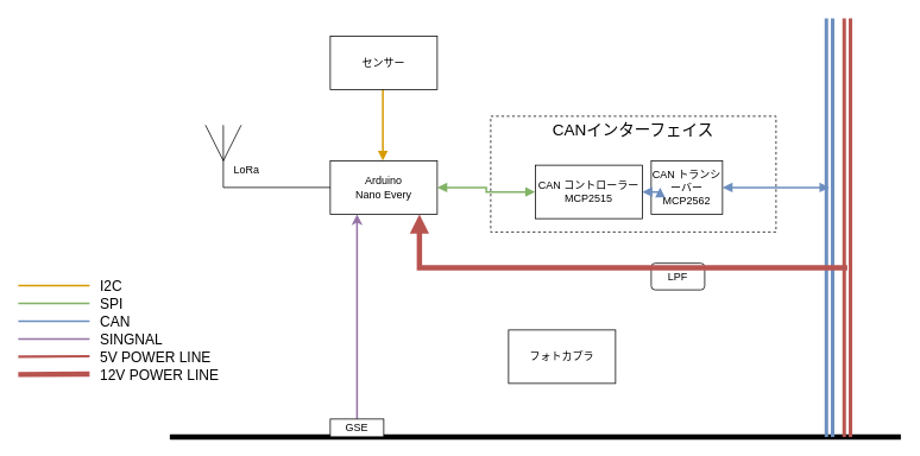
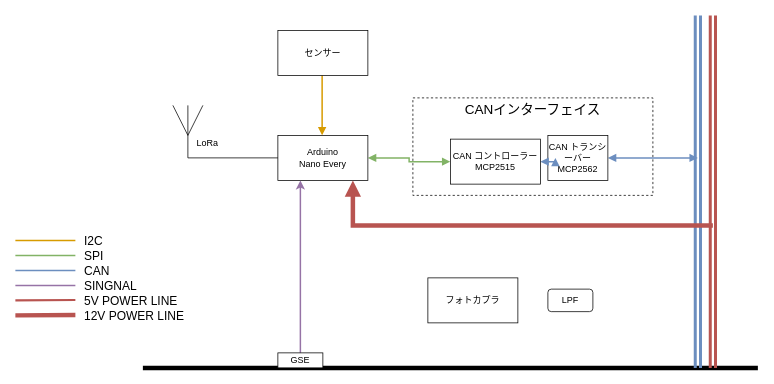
  <mxCell id="0" />
  <mxCell id="1" parent="0" />
  <mxCell id="2" value="" style="endArrow=none;html=1;rounded=0;strokeWidth=6;" edge="1" parent="1"><mxGeometry width="50" height="50" relative="1" as="geometry"><mxPoint x="190" y="490" as="sourcePoint" /><mxPoint x="1010" y="490" as="targetPoint" /></mxGeometry></mxCell>
  <mxCell id="3" value="" style="rounded=0;whiteSpace=wrap;html=1;dashed=1;" vertex="1" parent="1"><mxGeometry x="550" y="130" width="320" height="130" as="geometry" /></mxCell>
  <mxCell id="4" value="" style="endArrow=none;html=1;rounded=0;strokeWidth=3;endFill=0;" parent="1" edge="1"><mxGeometry width="50" height="50" relative="1" as="geometry"><mxPoint x="360" y="160" as="sourcePoint" /><mxPoint x="360" y="160" as="targetPoint" /><Array as="points"><mxPoint x="360" y="160" /></Array></mxGeometry></mxCell>
  <mxCell id="5" value="" style="edgeStyle=orthogonalEdgeStyle;rounded=0;orthogonalLoop=1;jettySize=auto;html=1;strokeWidth=2;startArrow=block;startFill=1;endArrow=block;endFill=1;fillColor=#d5e8d4;strokeColor=#82b366;" edge="1" parent="1" source="6" target="11"><mxGeometry relative="1" as="geometry" /></mxCell>
  <mxCell id="6" value="Arduino&lt;br&gt;Nano Every" style="rounded=0;whiteSpace=wrap;html=1;" vertex="1" parent="1"><mxGeometry x="370" y="180" width="120" height="60" as="geometry" /></mxCell>
  <mxCell id="7" value="" style="endArrow=none;html=1;rounded=0;shape=link;fillColor=#dae8fc;strokeColor=#6c8ebf;strokeWidth=4;" edge="1" parent="1"><mxGeometry width="50" height="50" relative="1" as="geometry"><mxPoint x="930" y="490" as="sourcePoint" /><mxPoint x="930" y="20" as="targetPoint" /></mxGeometry></mxCell>
  <mxCell id="8" style="edgeStyle=orthogonalEdgeStyle;rounded=0;orthogonalLoop=1;jettySize=auto;html=1;endArrow=block;endFill=1;fillColor=#dae8fc;strokeColor=#6c8ebf;strokeWidth=2;startArrow=block;startFill=1;" edge="1" parent="1" source="9"><mxGeometry relative="1" as="geometry"><mxPoint x="930" y="210" as="targetPoint" /></mxGeometry></mxCell>
  <mxCell id="9" value="CAN トランシーバー&lt;br&gt;MCP2562" style="rounded=0;whiteSpace=wrap;html=1;" vertex="1" parent="1"><mxGeometry x="730" y="180" width="80" height="60" as="geometry" /></mxCell>
  <mxCell id="10" value="" style="edgeStyle=orthogonalEdgeStyle;rounded=0;orthogonalLoop=1;jettySize=auto;html=1;fillColor=#dae8fc;strokeColor=#6c8ebf;strokeWidth=2;endArrow=block;endFill=1;startArrow=block;startFill=1;" edge="1" parent="1" source="11" target="9"><mxGeometry relative="1" as="geometry" /></mxCell>
  <mxCell id="11" value="CAN コントローラー&lt;br&gt;MCP2515" style="rounded=0;whiteSpace=wrap;html=1;" vertex="1" parent="1"><mxGeometry x="600" y="185" width="120" height="60" as="geometry" /></mxCell>
  <mxCell id="12" style="edgeStyle=orthogonalEdgeStyle;rounded=0;orthogonalLoop=1;jettySize=auto;html=1;entryX=0.25;entryY=1;entryDx=0;entryDy=0;fillColor=#e1d5e7;strokeColor=#9673a6;strokeWidth=2;" edge="1" parent="1" source="13" target="6"><mxGeometry relative="1" as="geometry" /></mxCell>
  <mxCell id="13" value="GSE" style="rounded=0;whiteSpace=wrap;html=1;" vertex="1" parent="1"><mxGeometry x="370" y="470" width="60" height="20" as="geometry" /></mxCell>
- <mxCell id="14" value="LPF" style="rounded=1;whiteSpace=wrap;html=1;" vertex="1" parent="1"><mxGeometry x="730" y="295" width="60" height="30" as="geometry" /></mxCell>
+ <mxCell id="14" value="LPF" style="rounded=1;whiteSpace=wrap;html=1;" vertex="1" parent="1"><mxGeometry x="730" y="385" width="60" height="30" as="geometry" /></mxCell>
  <mxCell id="15" value="" style="endArrow=none;startArrow=block;html=1;rounded=0;fillColor=#ffe6cc;strokeColor=#d79b00;strokeWidth=2;endFill=0;startFill=1;" edge="1" parent="1"><mxGeometry width="50" height="50" relative="1" as="geometry"><mxPoint x="429" y="180" as="sourcePoint" /><mxPoint x="429" y="100" as="targetPoint" /></mxGeometry></mxCell>
  <mxCell id="16" value="" style="endArrow=none;html=1;rounded=0;strokeWidth=1;" edge="1" parent="1"><mxGeometry width="50" height="50" relative="1" as="geometry"><mxPoint x="250" y="180" as="sourcePoint" /><mxPoint x="270" y="140" as="targetPoint" /></mxGeometry></mxCell>
  <mxCell id="17" value="" style="endArrow=none;startArrow=none;html=1;rounded=0;startFill=0;endFill=0;endSize=6;strokeWidth=1;" edge="1" parent="1"><mxGeometry width="50" height="50" relative="1" as="geometry"><mxPoint x="250" y="180" as="sourcePoint" /><mxPoint x="230" y="140" as="targetPoint" /></mxGeometry></mxCell>
  <mxCell id="18" value="" style="endArrow=none;html=1;rounded=0;exitX=0;exitY=0.5;exitDx=0;exitDy=0;strokeWidth=1;" edge="1" parent="1" source="6"><mxGeometry width="50" height="50" relative="1" as="geometry"><mxPoint x="250" y="240" as="sourcePoint" /><mxPoint x="250" y="140" as="targetPoint" /><Array as="points"><mxPoint x="250" y="210" /></Array></mxGeometry></mxCell>
  <mxCell id="19" value="LoRa" style="text;html=1;strokeColor=none;fillColor=none;align=left;verticalAlign=middle;whiteSpace=wrap;rounded=0;" vertex="1" parent="1"><mxGeometry x="260" y="180" width="80" height="20" as="geometry" /></mxCell>
  <mxCell id="20" value="CANインターフェイス" style="text;html=1;strokeColor=none;fillColor=none;align=center;verticalAlign=middle;whiteSpace=wrap;rounded=0;fontSize=18;" vertex="1" parent="1"><mxGeometry x="550" y="131" width="320" height="30" as="geometry" /></mxCell>
  <mxCell id="21" value="" style="endArrow=none;html=1;rounded=0;strokeWidth=2;fillColor=#ffe6cc;strokeColor=#d79b00;" edge="1" parent="1"><mxGeometry width="50" height="50" relative="1" as="geometry"><mxPoint x="20" y="320" as="sourcePoint" /><mxPoint x="100" y="320" as="targetPoint" /></mxGeometry></mxCell>
  <mxCell id="22" value="I2C" style="text;html=1;strokeColor=none;fillColor=none;align=left;verticalAlign=middle;whiteSpace=wrap;rounded=0;fontSize=16;" vertex="1" parent="1"><mxGeometry x="110" y="310" width="60" height="20" as="geometry" /></mxCell>
  <mxCell id="23" value="" style="endArrow=none;html=1;rounded=0;strokeWidth=2;fillColor=#d5e8d4;strokeColor=#82b366;" edge="1" parent="1"><mxGeometry width="50" height="50" relative="1" as="geometry"><mxPoint x="20" y="340" as="sourcePoint" /><mxPoint x="100" y="340" as="targetPoint" /></mxGeometry></mxCell>
  <mxCell id="24" value="SPI" style="text;html=1;strokeColor=none;fillColor=none;align=left;verticalAlign=middle;whiteSpace=wrap;rounded=0;fontSize=16;" vertex="1" parent="1"><mxGeometry x="110" y="330" width="60" height="20" as="geometry" /></mxCell>
  <mxCell id="25" value="" style="endArrow=none;html=1;rounded=0;strokeWidth=2;fillColor=#dae8fc;strokeColor=#6c8ebf;" edge="1" parent="1"><mxGeometry width="50" height="50" relative="1" as="geometry"><mxPoint x="20" y="360" as="sourcePoint" /><mxPoint x="100" y="360" as="targetPoint" /></mxGeometry></mxCell>
  <mxCell id="26" value="CAN" style="text;html=1;strokeColor=none;fillColor=none;align=left;verticalAlign=middle;whiteSpace=wrap;rounded=0;fontSize=16;" vertex="1" parent="1"><mxGeometry x="110" y="350" width="60" height="20" as="geometry" /></mxCell>
  <mxCell id="27" value="" style="endArrow=none;html=1;rounded=0;shape=link;fillColor=#f8cecc;strokeColor=#b85450;strokeWidth=4;" edge="1" parent="1"><mxGeometry width="50" height="50" relative="1" as="geometry"><mxPoint x="950" y="490" as="sourcePoint" /><mxPoint x="950" y="20" as="targetPoint" /></mxGeometry></mxCell>
  <mxCell id="28" style="edgeStyle=orthogonalEdgeStyle;rounded=0;orthogonalLoop=1;jettySize=auto;html=1;endArrow=none;endFill=0;fillColor=#f8cecc;strokeColor=#b85450;strokeWidth=6;startArrow=block;startFill=1;" edge="1" parent="1"><mxGeometry relative="1" as="geometry"><mxPoint x="950" y="300" as="targetPoint" /><mxPoint x="470" y="240" as="sourcePoint" /><Array as="points"><mxPoint x="470" y="240" /><mxPoint x="470" y="300" /></Array></mxGeometry></mxCell>
  <mxCell id="29" value="5V POWER LINE" style="text;html=1;strokeColor=none;fillColor=none;align=left;verticalAlign=middle;whiteSpace=wrap;rounded=0;fontSize=16;" vertex="1" parent="1"><mxGeometry x="110" y="390" width="140" height="20" as="geometry" /></mxCell>
  <mxCell id="30" value="" style="endArrow=none;html=1;rounded=0;fillColor=#f8cecc;strokeColor=#b85450;strokeWidth=3;" edge="1" parent="1"><mxGeometry width="50" height="50" relative="1" as="geometry"><mxPoint x="20" y="400" as="sourcePoint" /><mxPoint x="100" y="399.5" as="targetPoint" /></mxGeometry></mxCell>
  <mxCell id="31" value="12V POWER LINE" style="text;html=1;strokeColor=none;fillColor=none;align=left;verticalAlign=middle;whiteSpace=wrap;rounded=0;fontSize=16;" vertex="1" parent="1"><mxGeometry x="110" y="410" width="140" height="20" as="geometry" /></mxCell>
  <mxCell id="32" value="" style="endArrow=none;html=1;rounded=0;fillColor=#f8cecc;strokeColor=#b85450;strokeWidth=6;" edge="1" parent="1"><mxGeometry width="50" height="50" relative="1" as="geometry"><mxPoint x="20" y="420" as="sourcePoint" /><mxPoint x="100" y="419.5" as="targetPoint" /></mxGeometry></mxCell>
  <mxCell id="33" value="フォトカプラ" style="rounded=0;whiteSpace=wrap;html=1;" vertex="1" parent="1"><mxGeometry x="570" y="370" width="120" height="60" as="geometry" /></mxCell>
  <mxCell id="34" value="センサー" style="rounded=0;whiteSpace=wrap;html=1;" vertex="1" parent="1"><mxGeometry x="370" y="40" width="120" height="60" as="geometry" /></mxCell>
  <mxCell id="35" value="" style="endArrow=none;html=1;rounded=0;strokeWidth=2;fillColor=#e1d5e7;strokeColor=#9673a6;" edge="1" parent="1"><mxGeometry width="50" height="50" relative="1" as="geometry"><mxPoint x="20" y="380" as="sourcePoint" /><mxPoint x="100" y="380" as="targetPoint" /></mxGeometry></mxCell>
  <mxCell id="36" value="SINGNAL" style="text;html=1;strokeColor=none;fillColor=none;align=left;verticalAlign=middle;whiteSpace=wrap;rounded=0;fontSize=16;" vertex="1" parent="1"><mxGeometry x="110" y="370" width="60" height="20" as="geometry" /></mxCell>
